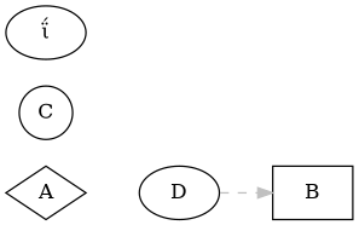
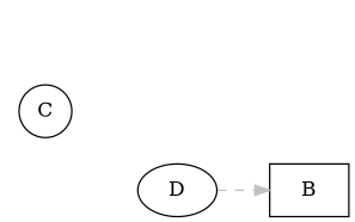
  digraph {
    rankdir=LR
-   A [shape=diamond]
    D
    B [shape=box]
    C [shape=circle]
-   "ΐ"
-   A -> D [arrowhead=none penwidth=18446744073709551616]
    D -> B [color=grey style=dashed]
  }
